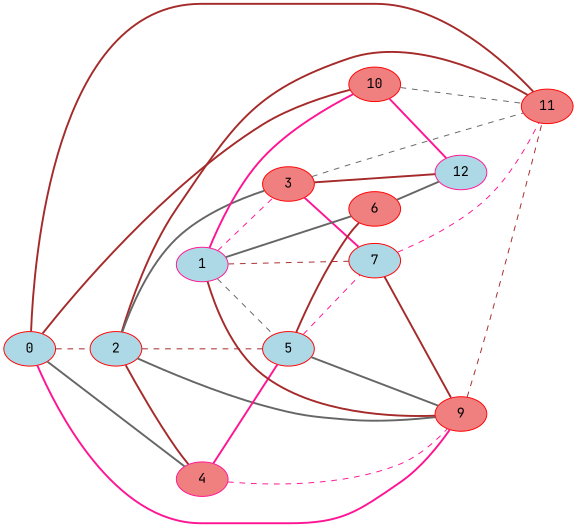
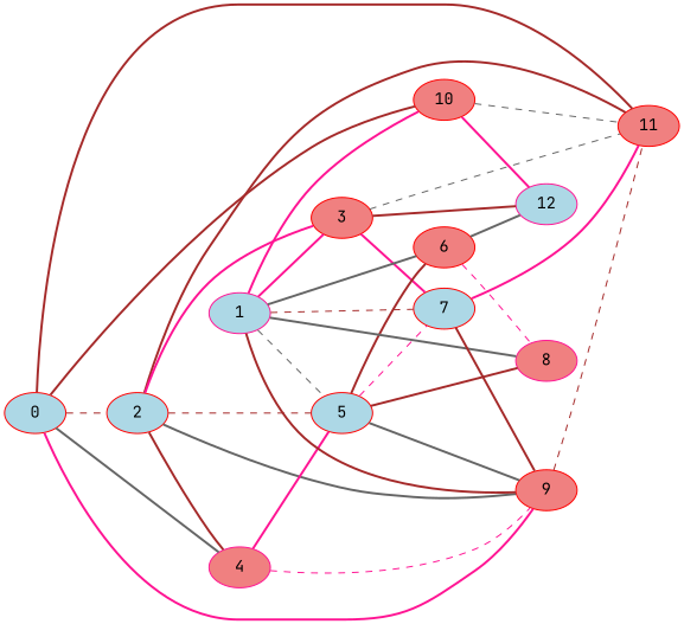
  graph {
    fontname="JetBrains Mono"
    rankdir=LR
    node [color=red fillcolor=lightcoral fontname="JetBrains Mono" style=filled]
    edge [color=brown fontname="JetBrains Mono" style=bold]
    0 [fillcolor=lightblue]
    2 [fillcolor=lightblue]
    4 [color=deeppink]
    9
    10
    11
    3
    5 [fillcolor=lightblue]
    12 [color=deeppink fillcolor=lightblue]
    1 [color=deeppink fillcolor=lightblue]
    6
    7 [fillcolor=lightblue]
+   8 [color=deeppink]
    0 -- 2 [style=dashed]
    0 -- 4 [color=gray40]
    0 -- 9 [color=deeppink]
    0 -- 10
    0 -- 11
    2 -- 4
    2 -- 9 [color=gray40]
    2 -- 11
-   2 -- 3 [color=gray40]
+   2 -- 3 [color=deeppink]
    2 -- 5 [style=dashed]
    4 -- 9 [color=deeppink style=dashed]
    4 -- 5 [color=deeppink]
    9 -- 11 [style=dashed]
    10 -- 11 [color=gray40 style=dashed]
    10 -- 12 [color=deeppink]
    3 -- 11 [color=gray40 style=dashed]
    3 -- 12
    3 -- 7 [color=deeppink]
    5 -- 9 [color=gray40]
    5 -- 6
    5 -- 7 [color=deeppink style=dashed]
+   5 -- 8
    1 -- 9
    1 -- 10 [color=deeppink]
-   1 -- 3 [color=deeppink style=dashed]
+   1 -- 3 [color=deeppink]
    1 -- 5 [color=gray40 style=dashed]
    1 -- 6 [color=gray40]
    1 -- 7 [style=dashed]
+   1 -- 8 [color=gray40]
    6 -- 12 [color=gray40]
+   6 -- 8 [color=deeppink style=dashed]
    7 -- 9
-   7 -- 11 [color=deeppink style=dashed]
+   7 -- 11 [color=deeppink]
  }
